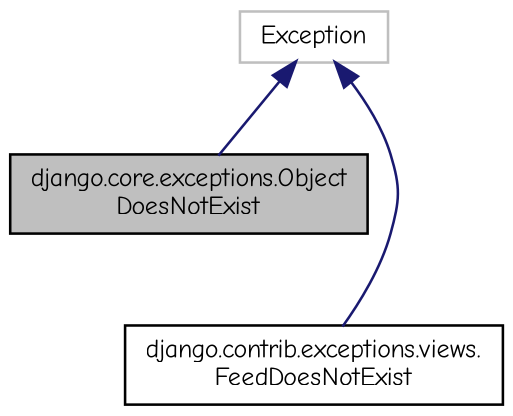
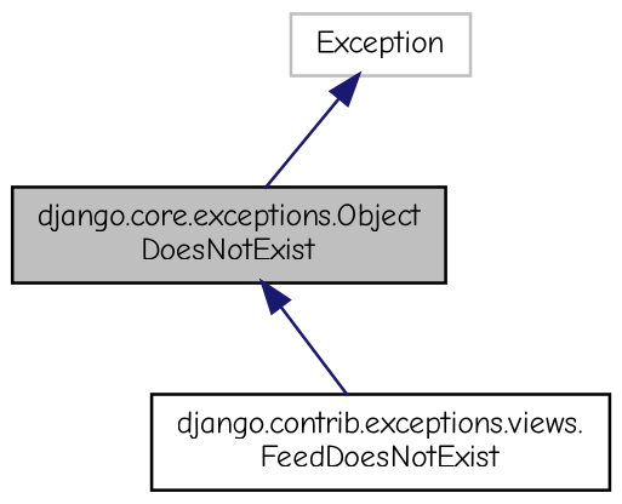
  digraph {
    fontname="Comic Neue"
    node [color=black fillcolor=white fontname="Comic Neue" fontsize=10 shape=record style=filled]
    edge [color=midnightblue dir=back fontname="Comic Neue" fontsize=10 labelfontname=Helvetica labelfontsize=10 style=solid]
    n1 [fillcolor=grey75 fontcolor=black height=0.2 label="django.core.exceptions.Object\lDoesNotExist" width=0.4]
    n2 [height=0.2 label="django.contrib.exceptions.views.\lFeedDoesNotExist" width=0.4]
    n3 [color=grey75 height=0.2 label=Exception width=0.4]
-   n3 -> n2
+   n1 -> n2
    n3 -> n1
  }
